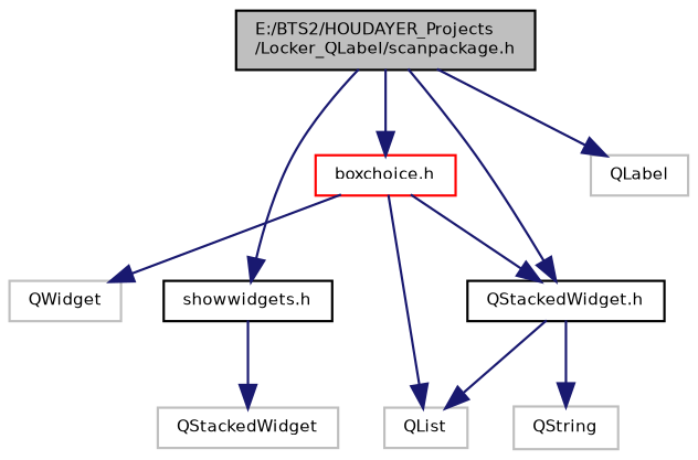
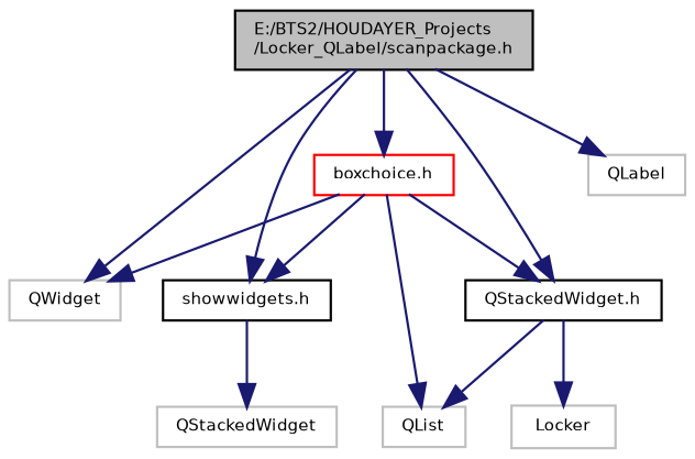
  digraph {
    node [color=grey75 fontname=Helvetica fontsize=7 shape=record]
    edge [color=midnightblue fontname=Helvetica fontsize=7 labelfontname=Helvetica labelfontsize=7 style=solid]
    n1 [color=black fillcolor=grey75 fontcolor=black height=0.2 label="E:/BTS2/HOUDAYER_Projects\l/Locker_QLabel/scanpackage.h" style=filled width=0.4]
    n2 [height=0.2 label=QWidget width=0.4]
    n3 [height=0.2 label=QLabel width=0.4]
    n4 [color=black height=0.2 label="showwidgets.h" width=0.4]
    n5 [color=black height=0.2 label="QStackedWidget.h" width=0.4]
    n6 [color=red height=0.2 label="boxchoice.h" width=0.4]
    n7 [height=0.2 label=QStackedWidget width=0.4]
-   n8 [height=0.2 label=QString width=0.4]
+   n8 [height=0.2 label=Locker width=0.4]
    n9 [height=0.2 label=QList width=0.4]
+   n1 -> n2
    n1 -> n3
    n1 -> n4
    n1 -> n5
    n1 -> n6
    n4 -> n7
    n5 -> n8
    n5 -> n9
    n6 -> n2
+   n6 -> n4
    n6 -> n5
    n6 -> n9
  }
